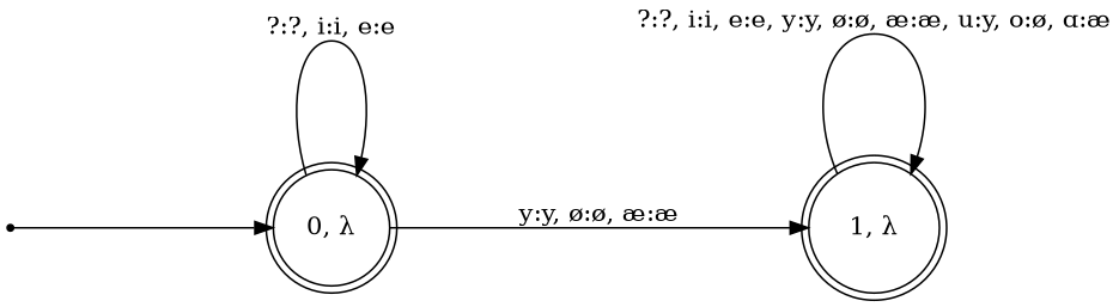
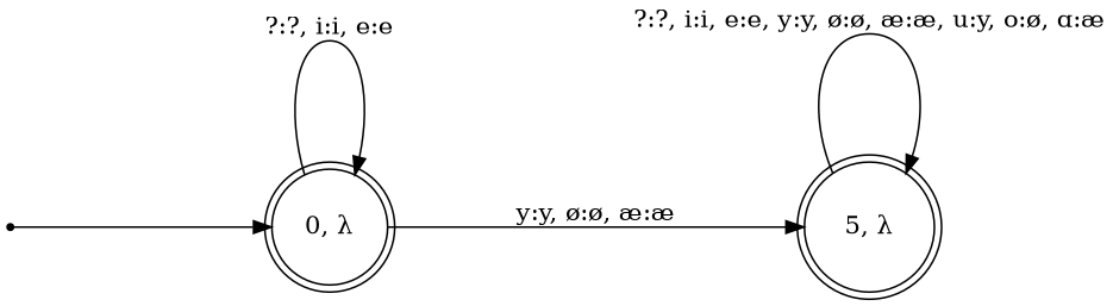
  digraph {
    nodesep=1
    rankdir=LR
    ranksep=2
    node [shape=doublecircle]
    start [shape=point]
    "0, λ"
-   "1, λ"
+   "1, λ" [label="5, λ"]
    start -> "0, λ"
    "0, λ" -> "0, λ" [label="?:?, i:i, e:e"]
    "0, λ" -> "1, λ" [label="y:y, ø:ø, æ:æ"]
    "1, λ" -> "1, λ" [label="?:?, i:i, e:e, y:y, ø:ø, æ:æ, u:y, o:ø, ɑ:æ"]
  }
